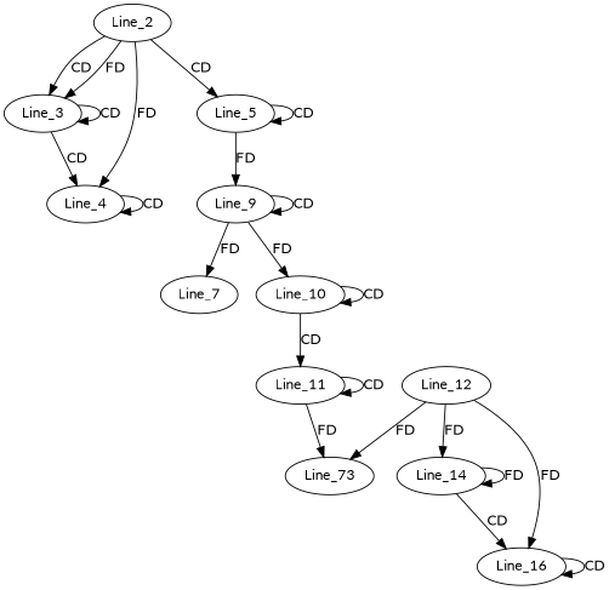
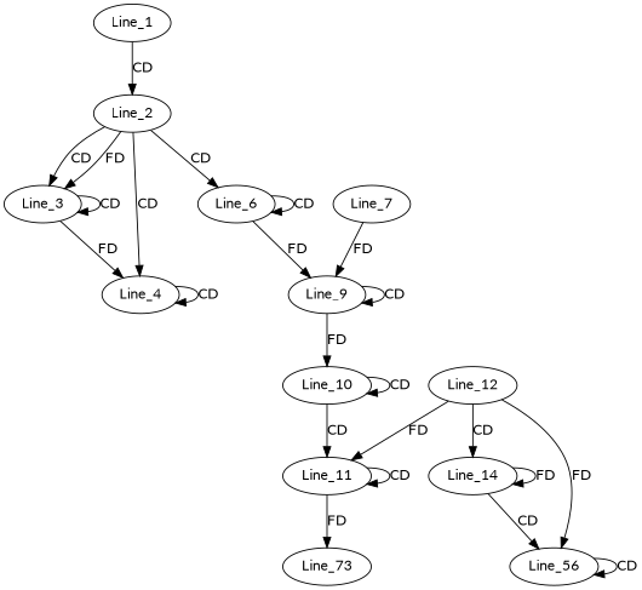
  digraph {
    fontname=Lato
    node [fontname=Lato]
    edge [fontname=Lato]
+   Line_1
    Line_2
    Line_3
    Line_4
-   Line_6 [label=Line_5]
+   Line_6
    Line_9
    Line_7
    Line_10
    Line_11
    n10 [label=Line_73]
    Line_12
    Line_14
-   Line_16
+   Line_16 [label=Line_56]
+   Line_1 -> Line_2 [label=CD]
    Line_2 -> Line_3 [label=CD]
    Line_2 -> Line_3 [label=FD]
-   Line_2 -> Line_4 [label=FD]
+   Line_2 -> Line_4 [label=CD]
    Line_2 -> Line_6 [label=CD]
    Line_3 -> Line_3 [label=CD]
-   Line_3 -> Line_4 [label=CD]
+   Line_3 -> Line_4 [label=FD]
    Line_4 -> Line_4 [label=CD]
    Line_6 -> Line_6 [label=CD]
    Line_6 -> Line_9 [label=FD]
    Line_9 -> Line_9 [label=CD]
    Line_9 -> Line_10 [label=FD]
-   Line_9 -> Line_7 [label=FD]
+   Line_7 -> Line_9 [label=FD]
    Line_10 -> Line_10 [label=CD]
    Line_10 -> Line_11 [label=CD]
    Line_11 -> Line_11 [label=CD]
    Line_11 -> n10 [label=FD]
-   Line_12 -> n10 [label=FD]
-   Line_12 -> Line_14 [label=FD]
+   Line_12 -> Line_11 [label=FD]
+   Line_12 -> Line_14 [label=CD]
    Line_12 -> Line_16 [label=FD]
    Line_14 -> Line_14 [label=FD]
    Line_14 -> Line_16 [label=CD]
    Line_16 -> Line_16 [label=CD]
  }
